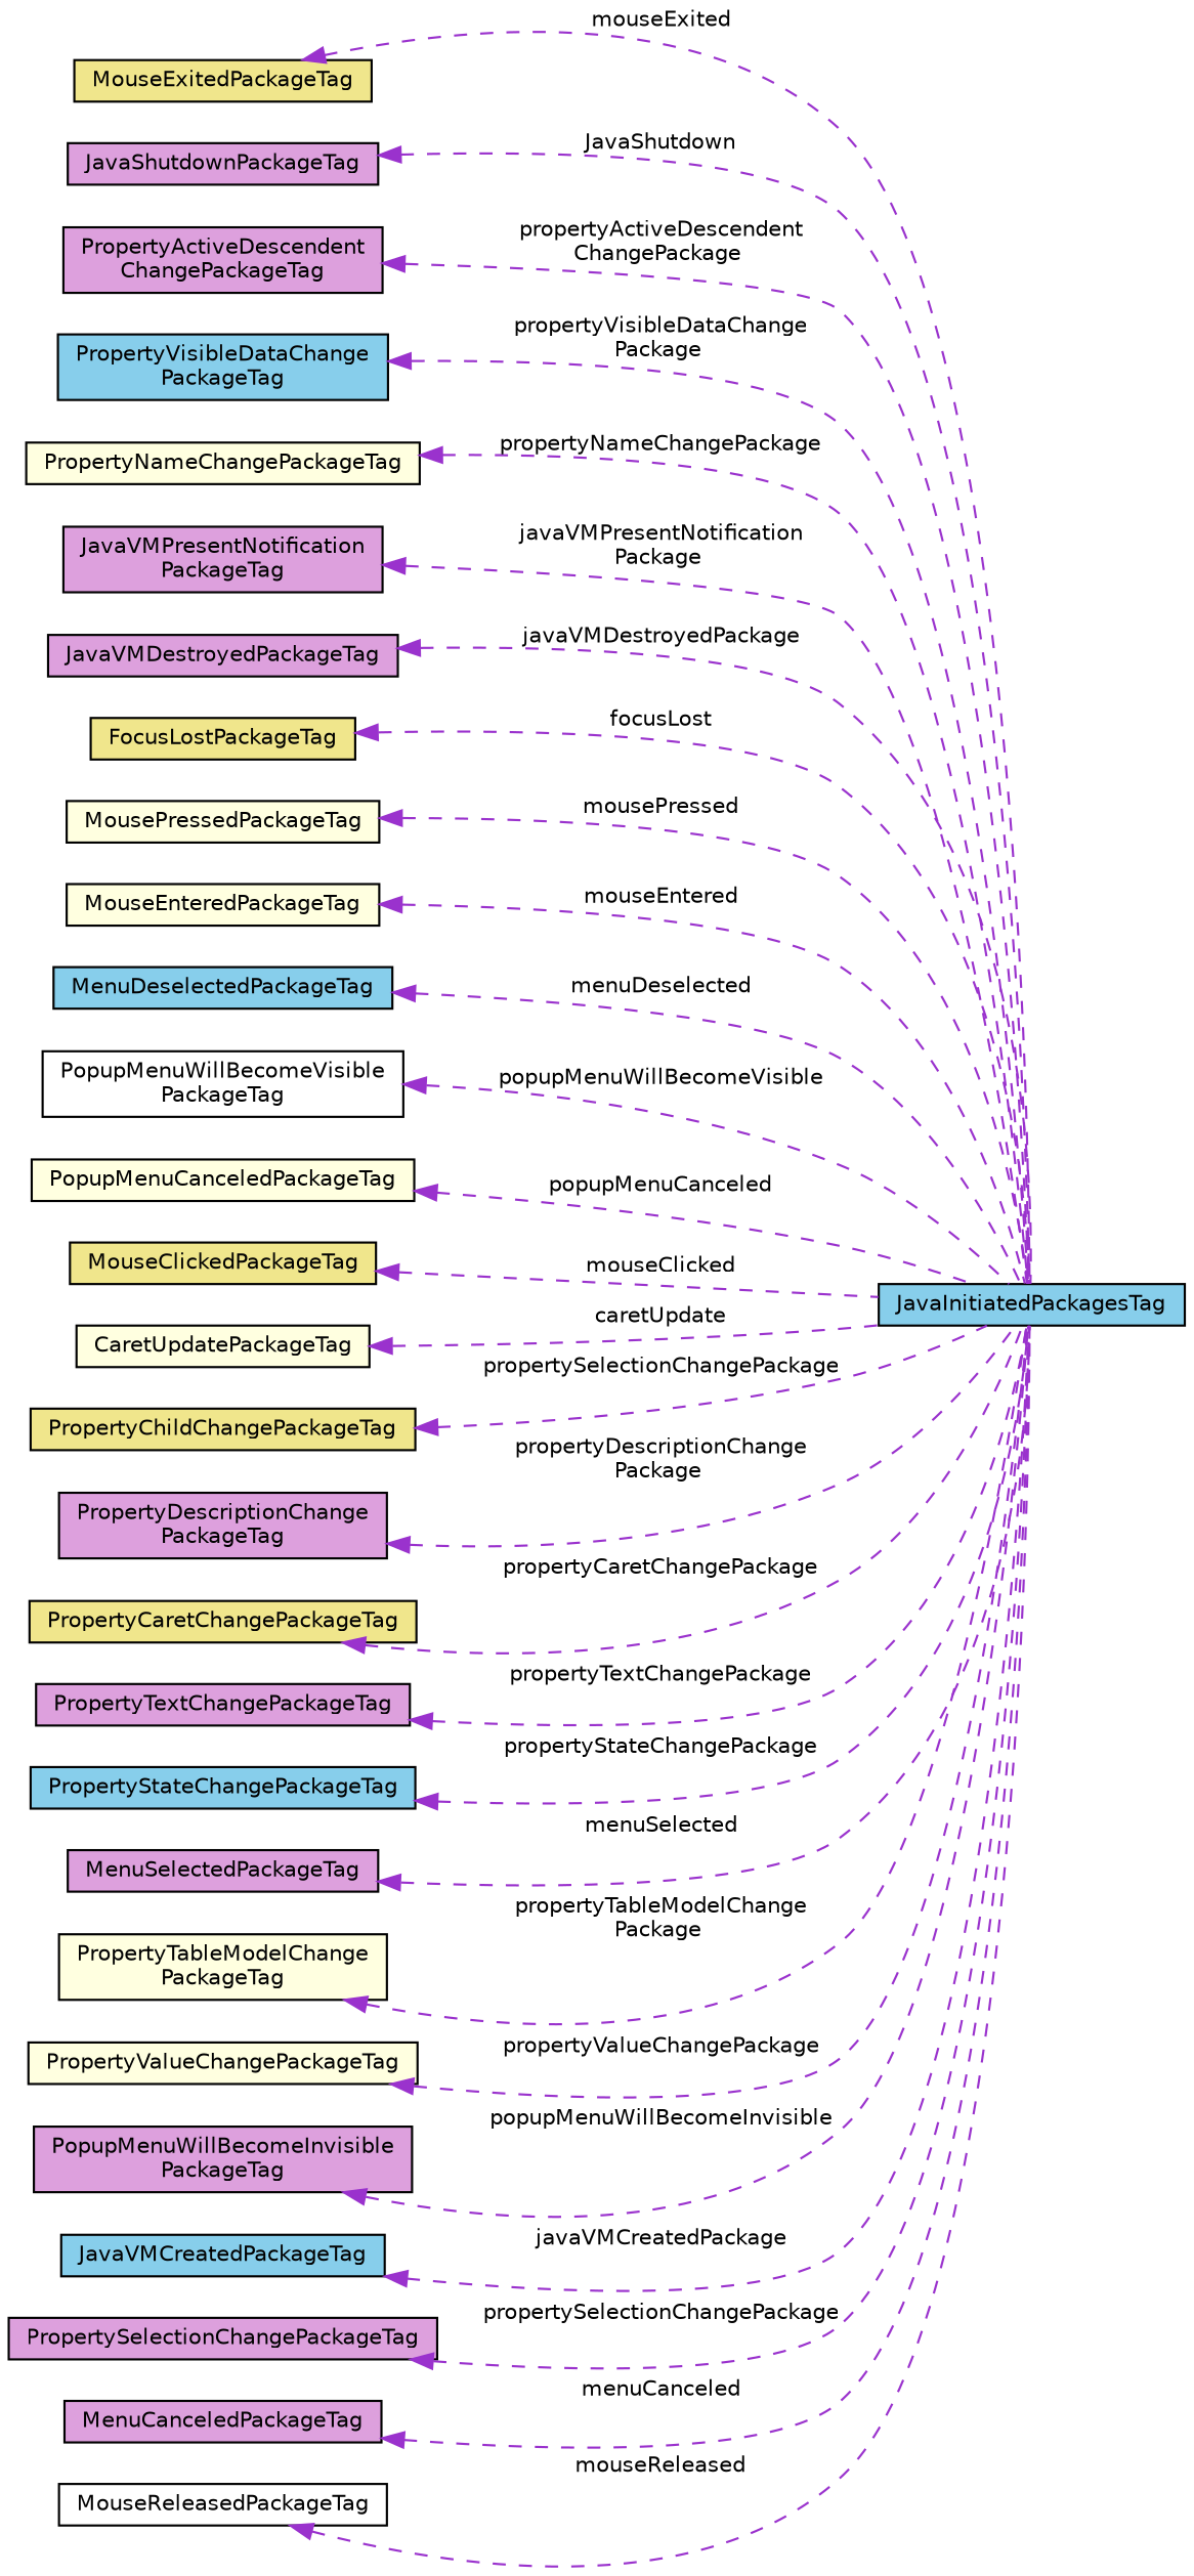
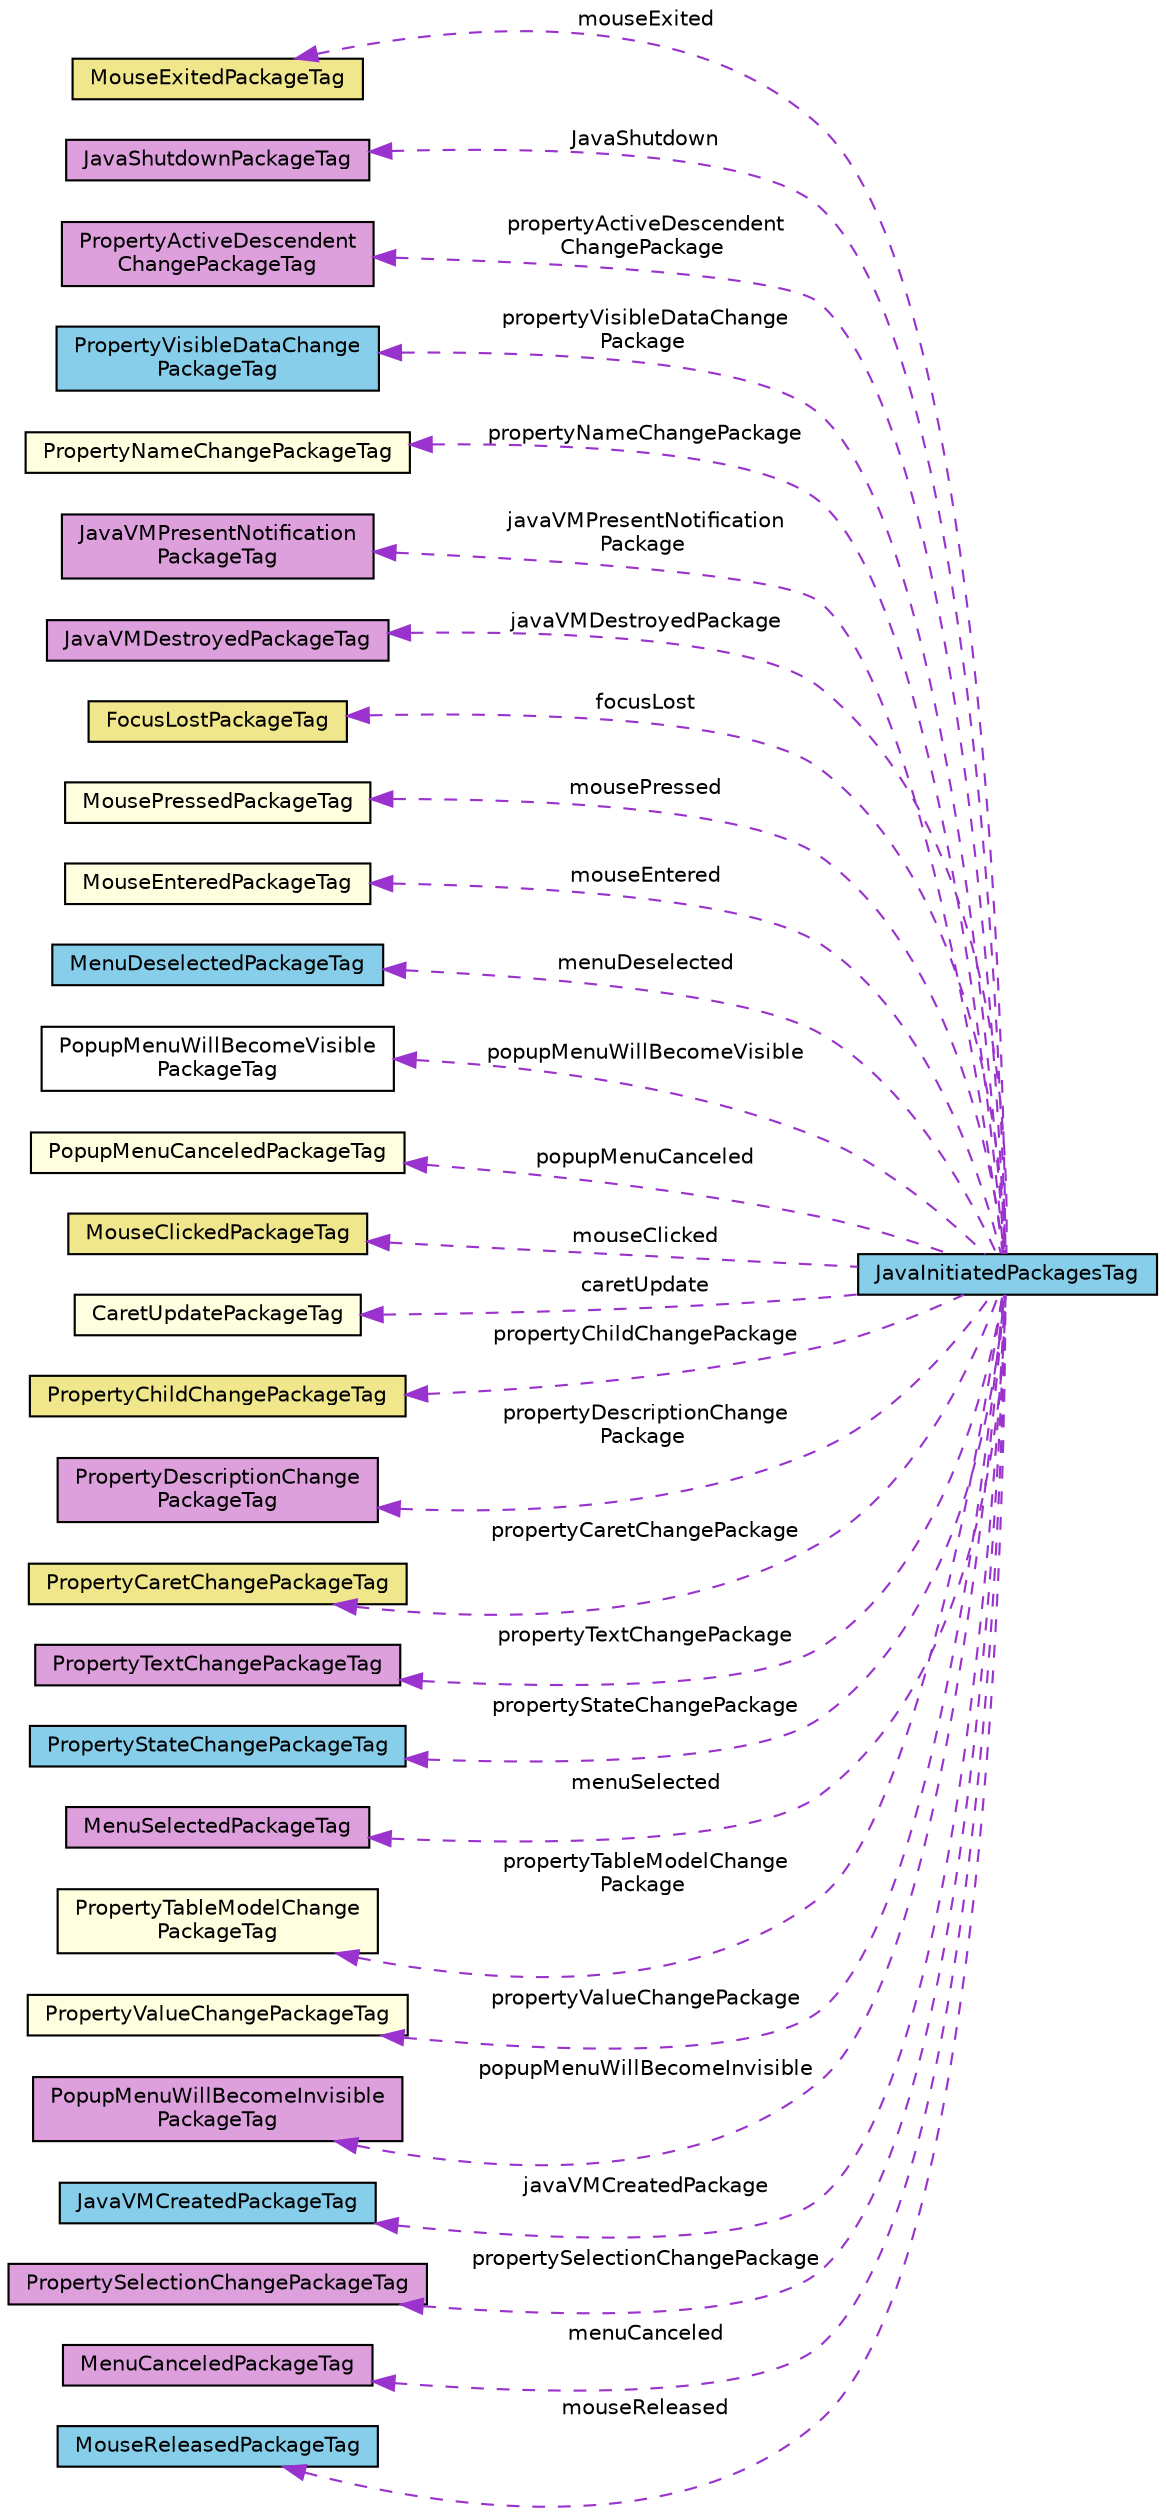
  digraph {
    rankdir=LR
    node [color=black fillcolor=plum fontname=Helvetica fontsize=10 shape=record style=filled]
    edge [color=darkorchid3 dir=back fontname=Helvetica fontsize=10 labelfontname=Helvetica labelfontsize=10 style=dashed]
    n1 [fillcolor=skyblue fontcolor=black height=0.2 label=JavaInitiatedPackagesTag width=0.4]
    n2 [fillcolor=khaki height=0.2 label=MouseExitedPackageTag width=0.4]
    n3 [height=0.2 label=JavaShutdownPackageTag width=0.4]
    n4 [height=0.2 label="PropertyActiveDescendent\lChangePackageTag" width=0.4]
    n5 [fillcolor=skyblue height=0.2 label="PropertyVisibleDataChange\lPackageTag" width=0.4]
    n6 [fillcolor=lightyellow height=0.2 label=PropertyNameChangePackageTag width=0.4]
    n7 [height=0.2 label="JavaVMPresentNotification\lPackageTag" width=0.4]
    n8 [height=0.2 label=JavaVMDestroyedPackageTag width=0.4]
    n9 [fillcolor=khaki height=0.2 label=FocusLostPackageTag width=0.4]
    n10 [fillcolor=lightyellow height=0.2 label=MousePressedPackageTag width=0.4]
    n11 [fillcolor=lightyellow height=0.2 label=MouseEnteredPackageTag width=0.4]
    n12 [fillcolor=skyblue height=0.2 label=MenuDeselectedPackageTag width=0.4]
    n13 [fillcolor=white height=0.2 label="PopupMenuWillBecomeVisible\lPackageTag" width=0.4]
    n14 [fillcolor=lightyellow height=0.2 label=PopupMenuCanceledPackageTag width=0.4]
    n15 [fillcolor=khaki height=0.2 label=MouseClickedPackageTag width=0.4]
    n16 [fillcolor=lightyellow height=0.2 label=CaretUpdatePackageTag width=0.4]
    n17 [fillcolor=khaki height=0.2 label=PropertyChildChangePackageTag width=0.4]
    n18 [height=0.2 label="PropertyDescriptionChange\lPackageTag" width=0.4]
    n19 [fillcolor=khaki height=0.2 label=PropertyCaretChangePackageTag width=0.4]
    n20 [height=0.2 label=PropertyTextChangePackageTag width=0.4]
    n21 [fillcolor=skyblue height=0.2 label=PropertyStateChangePackageTag width=0.4]
    n22 [height=0.2 label=MenuSelectedPackageTag width=0.4]
    n23 [fillcolor=lightyellow height=0.2 label="PropertyTableModelChange\lPackageTag" width=0.4]
    n24 [fillcolor=lightyellow height=0.2 label=PropertyValueChangePackageTag width=0.4]
    n25 [height=0.2 label="PopupMenuWillBecomeInvisible\lPackageTag" width=0.4]
    n26 [fillcolor=skyblue height=0.2 label=JavaVMCreatedPackageTag width=0.4]
    n27 [height=0.2 label=PropertySelectionChangePackageTag width=0.4]
    n28 [height=0.2 label=MenuCanceledPackageTag width=0.4]
-   n29 [fillcolor=white height=0.2 label=MouseReleasedPackageTag width=0.4]
+   n29 [fillcolor=skyblue height=0.2 label=MouseReleasedPackageTag width=0.4]
    n2 -> n1 [label=" mouseExited"]
    n3 -> n1 [label=" JavaShutdown"]
    n4 -> n1 [label=" propertyActiveDescendent\lChangePackage"]
    n5 -> n1 [label=" propertyVisibleDataChange\lPackage"]
    n6 -> n1 [label=" propertyNameChangePackage"]
    n7 -> n1 [label=" javaVMPresentNotification\lPackage"]
    n8 -> n1 [label=" javaVMDestroyedPackage"]
    n9 -> n1 [label=" focusLost"]
    n10 -> n1 [label=" mousePressed"]
    n11 -> n1 [label=" mouseEntered"]
    n12 -> n1 [label=" menuDeselected"]
    n13 -> n1 [label=" popupMenuWillBecomeVisible"]
    n14 -> n1 [label=" popupMenuCanceled"]
    n15 -> n1 [label=" mouseClicked"]
    n16 -> n1 [label=" caretUpdate"]
-   n17 -> n1 [label=" propertySelectionChangePackage"]
+   n17 -> n1 [label=" propertyChildChangePackage"]
    n18 -> n1 [label=" propertyDescriptionChange\lPackage"]
    n19 -> n1 [label=" propertyCaretChangePackage"]
    n20 -> n1 [label=" propertyTextChangePackage"]
    n21 -> n1 [label=" propertyStateChangePackage"]
    n22 -> n1 [label=" menuSelected"]
    n23 -> n1 [label=" propertyTableModelChange\lPackage"]
    n24 -> n1 [label=" propertyValueChangePackage"]
    n25 -> n1 [label=" popupMenuWillBecomeInvisible"]
    n26 -> n1 [label=" javaVMCreatedPackage"]
    n27 -> n1 [label=" propertySelectionChangePackage"]
    n28 -> n1 [label=" menuCanceled"]
    n29 -> n1 [label=" mouseReleased"]
  }
